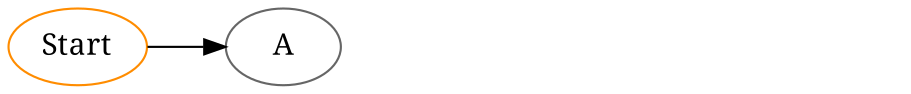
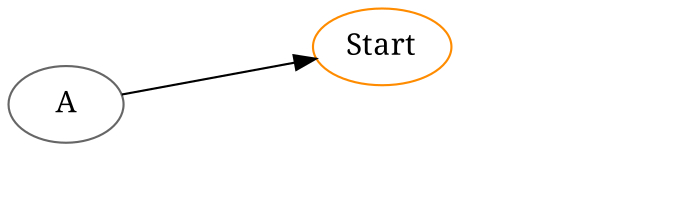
  digraph {
    rankdir=LR
    fontname="Noto Serif"
    node [fontname="Noto Serif"]
    edge [fontname="Noto Serif" style=invis]
    Start [color=darkorange]
    A [color=gray40]
    End [style=invis]
    n4 [label="Chain[A]" style=invis]
-   Start -> A [style=""]
+   A -> Start [style=""]
    A -> n4 [label=Done]
    n4 -> End
  }
